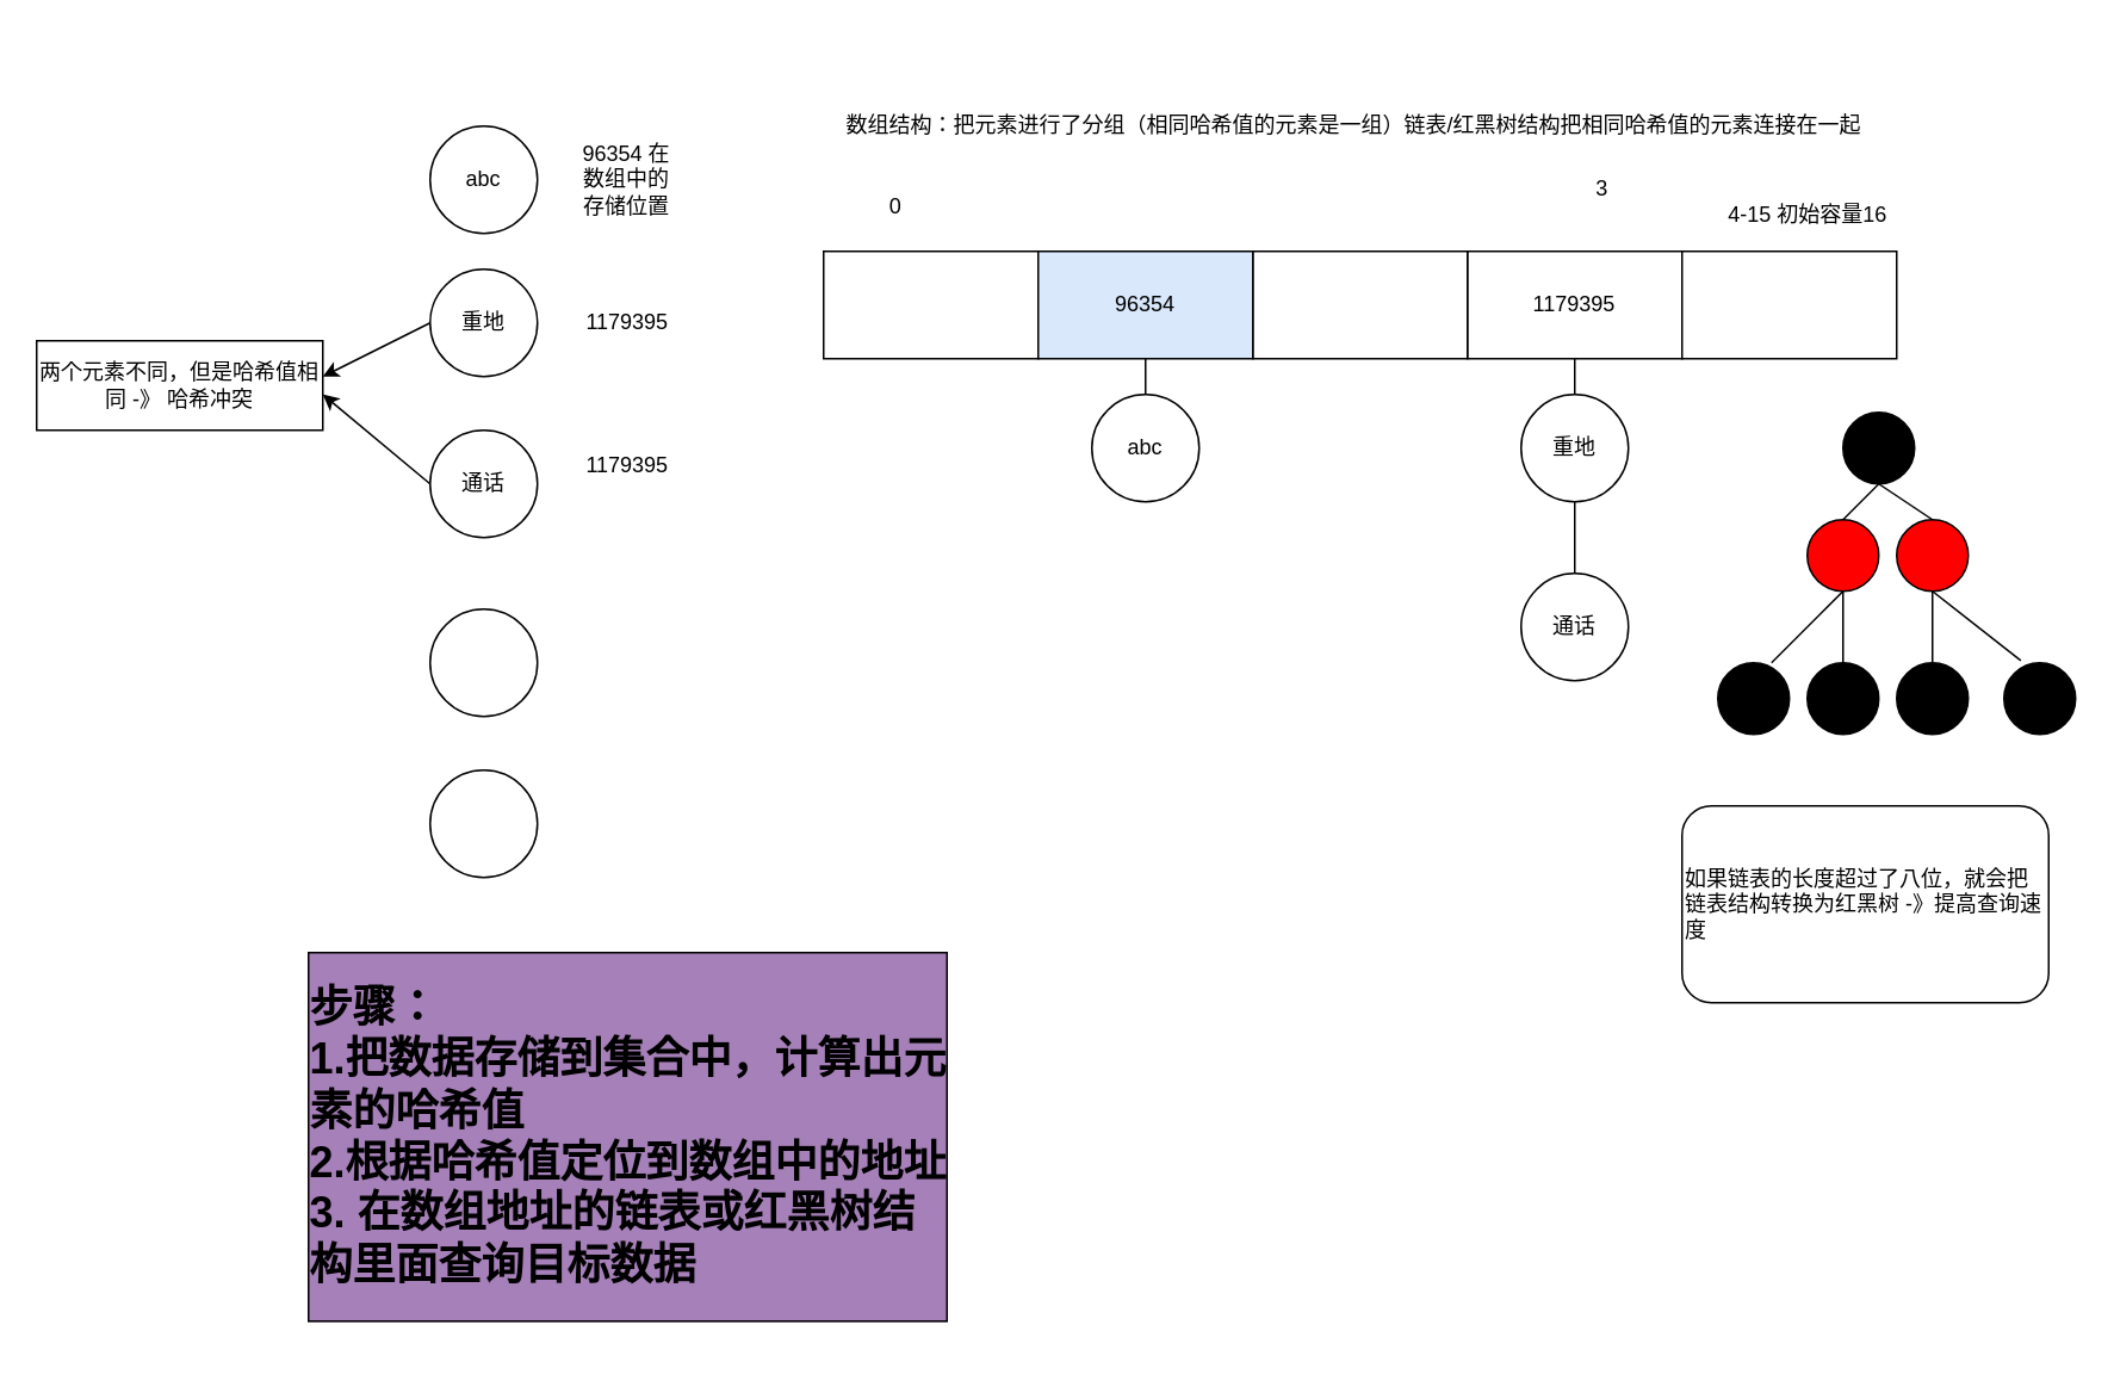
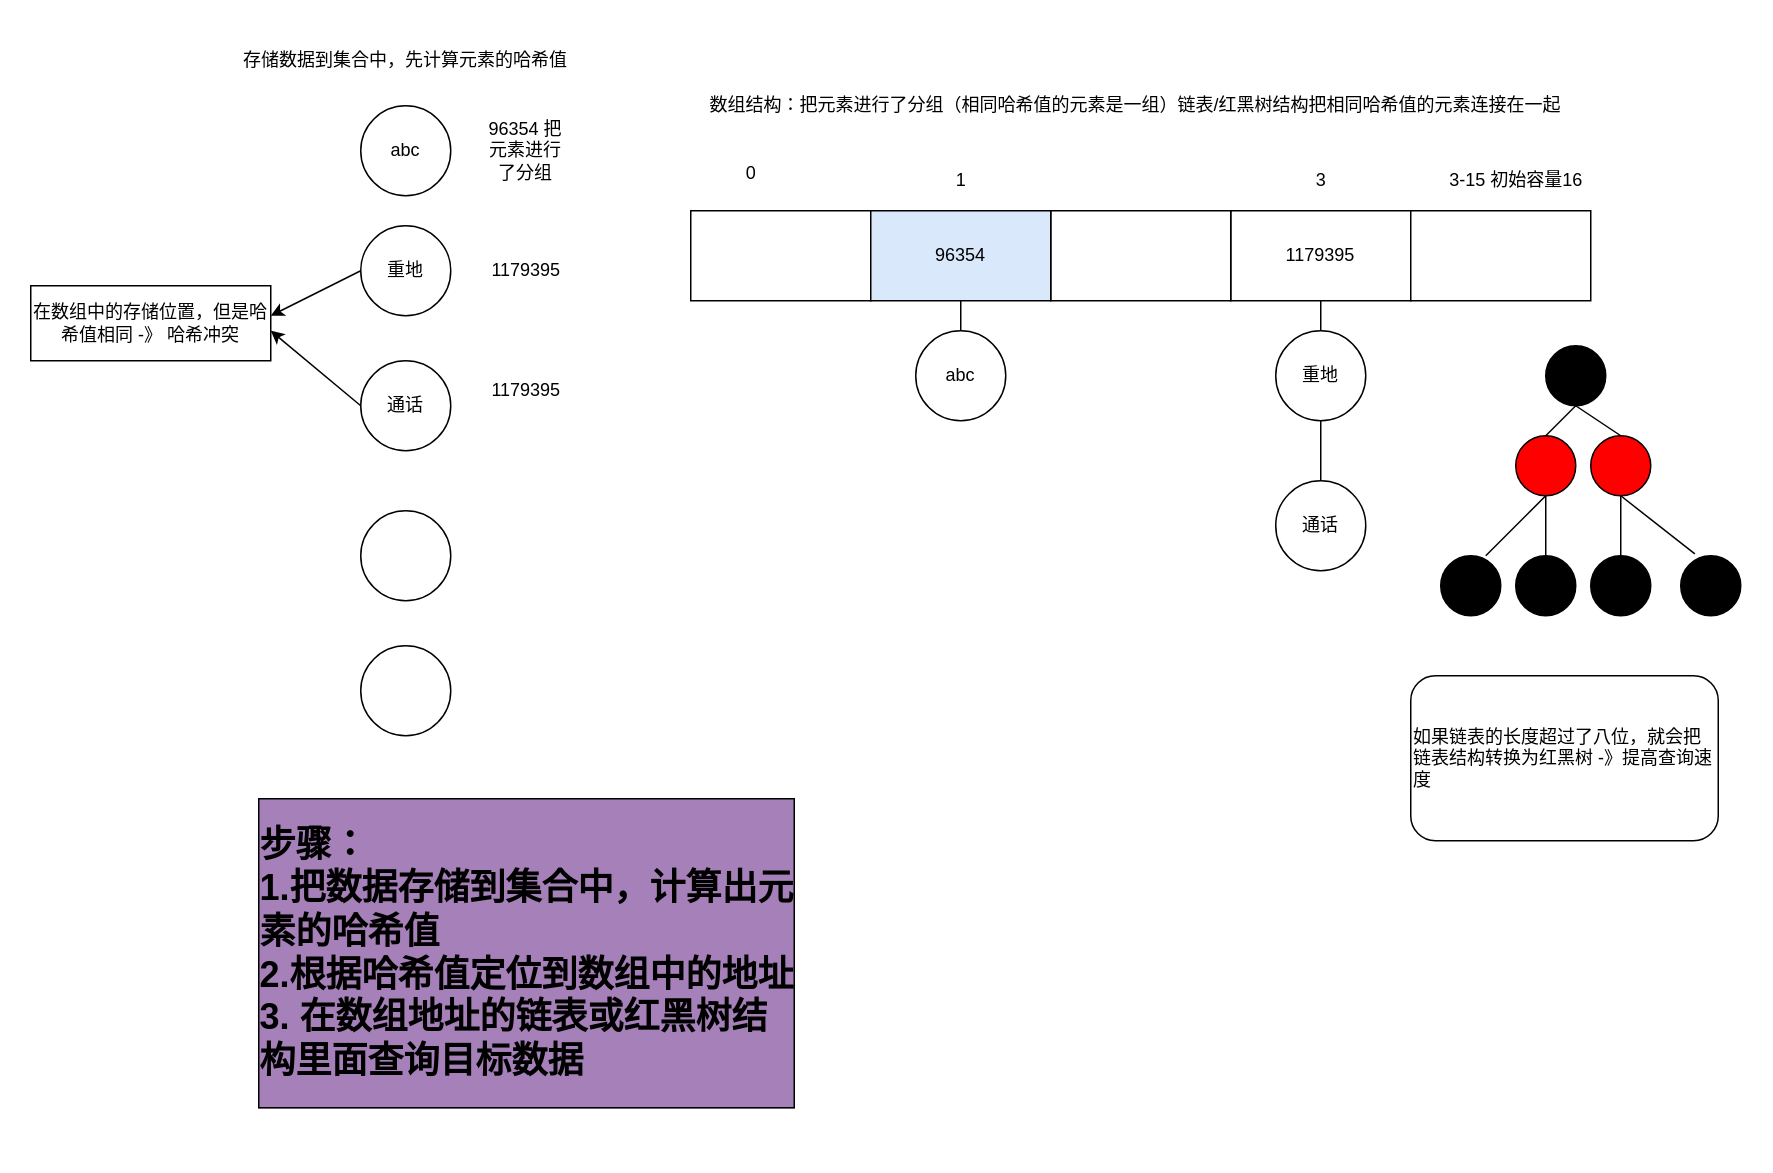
  <mxCell id="0" />
  <mxCell id="1" parent="0" />
  <mxCell id="2" value="" style="whiteSpace=wrap;html=1;" parent="1" vertex="1"><mxGeometry x="460" y="140" width="120" height="60" as="geometry" /></mxCell>
  <mxCell id="3" value="1179395" style="whiteSpace=wrap;html=1;" parent="1" vertex="1"><mxGeometry x="820" y="140" width="120" height="60" as="geometry" /></mxCell>
  <mxCell id="4" value="" style="whiteSpace=wrap;html=1;" parent="1" vertex="1"><mxGeometry x="700" y="140" width="120" height="60" as="geometry" /></mxCell>
  <mxCell id="5" value="96354" style="whiteSpace=wrap;html=1;fillColor=#dae8fc;" parent="1" vertex="1"><mxGeometry x="580" y="140" width="120" height="60" as="geometry" /></mxCell>
  <mxCell id="6" value="&amp;nbsp;数组结构：把元素进行了分组（相同哈希值的元素是一组）链表/红黑树结构把相同哈希值的元素连接在一起" style="text;html=1;strokeColor=none;fillColor=none;align=center;verticalAlign=middle;whiteSpace=wrap;" parent="1" vertex="1"><mxGeometry x="400" y="55" width="710" height="30" as="geometry" /></mxCell>
  <mxCell id="7" value="0" style="text;html=1;align=center;verticalAlign=middle;resizable=0;points=[];autosize=1;strokeColor=none;fillColor=none;" parent="1" vertex="1"><mxGeometry x="490" y="105" width="20" height="20" as="geometry" /></mxCell>
- <mxCell id="9" value="3" style="text;html=1;align=center;verticalAlign=middle;resizable=0;points=[];autosize=1;strokeColor=none;fillColor=none;" parent="1" vertex="1"><mxGeometry x="885" y="95" width="20" height="20" as="geometry" /></mxCell>
+ <mxCell id="8" value="1" style="text;html=1;align=center;verticalAlign=middle;resizable=0;points=[];autosize=1;strokeColor=none;fillColor=none;" parent="1" vertex="1"><mxGeometry x="630" y="110" width="20" height="20" as="geometry" /></mxCell>
+ <mxCell id="9" value="3" style="text;html=1;align=center;verticalAlign=middle;resizable=0;points=[];autosize=1;strokeColor=none;fillColor=none;" parent="1" vertex="1"><mxGeometry x="870" y="110" width="20" height="20" as="geometry" /></mxCell>
  <mxCell id="10" value="" style="whiteSpace=wrap;html=1;" parent="1" vertex="1"><mxGeometry x="940" y="140" width="120" height="60" as="geometry" /></mxCell>
- <mxCell id="11" value="4-15 初始容量16" style="text;html=1;align=center;verticalAlign=middle;resizable=0;points=[];autosize=1;strokeColor=none;fillColor=none;" parent="1" vertex="1"><mxGeometry x="960" y="110" width="100" height="20" as="geometry" /></mxCell>
+ <mxCell id="11" value="3-15 初始容量16" style="text;html=1;align=center;verticalAlign=middle;resizable=0;points=[];autosize=1;strokeColor=none;fillColor=none;" parent="1" vertex="1"><mxGeometry x="960" y="110" width="100" height="20" as="geometry" /></mxCell>
  <mxCell id="12" value="重地" style="ellipse;whiteSpace=wrap;html=1;" vertex="1" parent="1"><mxGeometry x="240" y="150" width="60" height="60" as="geometry" /></mxCell>
  <mxCell id="13" value="" style="ellipse;whiteSpace=wrap;html=1;" vertex="1" parent="1"><mxGeometry x="240" y="430" width="60" height="60" as="geometry" /></mxCell>
  <mxCell id="14" value="abc" style="ellipse;whiteSpace=wrap;html=1;" vertex="1" parent="1"><mxGeometry x="240" y="70" width="60" height="60" as="geometry" /></mxCell>
  <mxCell id="15" value="通话" style="ellipse;whiteSpace=wrap;html=1;" vertex="1" parent="1"><mxGeometry x="240" y="240" width="60" height="60" as="geometry" /></mxCell>
  <mxCell id="16" value="" style="ellipse;whiteSpace=wrap;html=1;" vertex="1" parent="1"><mxGeometry x="240" y="340" width="60" height="60" as="geometry" /></mxCell>
- <mxCell id="18" value="96354 在数组中的存储位置" style="text;html=1;strokeColor=none;fillColor=none;align=center;verticalAlign=middle;whiteSpace=wrap;" vertex="1" parent="1"><mxGeometry x="320" y="85" width="60" height="30" as="geometry" /></mxCell>
+ <mxCell id="17" value="存储数据到集合中，先计算元素的哈希值" style="text;html=1;strokeColor=none;fillColor=none;align=center;verticalAlign=middle;whiteSpace=wrap;" vertex="1" parent="1"><mxGeometry x="150" y="20" width="240" height="40" as="geometry" /></mxCell>
+ <mxCell id="18" value="96354 把元素进行了分组" style="text;html=1;strokeColor=none;fillColor=none;align=center;verticalAlign=middle;whiteSpace=wrap;" vertex="1" parent="1"><mxGeometry x="320" y="85" width="60" height="30" as="geometry" /></mxCell>
  <mxCell id="19" value="重地" style="ellipse;whiteSpace=wrap;html=1;" vertex="1" parent="1"><mxGeometry x="850" y="220" width="60" height="60" as="geometry" /></mxCell>
  <mxCell id="20" value="abc" style="ellipse;whiteSpace=wrap;html=1;" vertex="1" parent="1"><mxGeometry x="610" y="220" width="60" height="60" as="geometry" /></mxCell>
  <mxCell id="21" value="1179395" style="text;html=1;align=center;verticalAlign=middle;resizable=0;points=[];autosize=1;strokeColor=none;fillColor=none;" vertex="1" parent="1"><mxGeometry x="320" y="170" width="60" height="20" as="geometry" /></mxCell>
  <mxCell id="22" value="1179395" style="text;html=1;align=center;verticalAlign=middle;resizable=0;points=[];autosize=1;strokeColor=none;fillColor=none;" vertex="1" parent="1"><mxGeometry x="320" y="250" width="60" height="20" as="geometry" /></mxCell>
  <mxCell id="23" value="" style="endArrow=classic;html=1;exitX=0;exitY=0.5;exitDx=0;exitDy=0;" edge="1" parent="1" source="12"><mxGeometry width="50" height="50" relative="1" as="geometry"><mxPoint x="170" y="160" as="sourcePoint" /><mxPoint x="180" y="210" as="targetPoint" /><Array as="points"><mxPoint x="240" y="180" /></Array></mxGeometry></mxCell>
  <mxCell id="24" value="" style="endArrow=classic;html=1;" edge="1" parent="1"><mxGeometry width="50" height="50" relative="1" as="geometry"><mxPoint x="240" y="270" as="sourcePoint" /><mxPoint x="180" y="220" as="targetPoint" /><Array as="points"><mxPoint x="240" y="270" /></Array></mxGeometry></mxCell>
- <mxCell id="25" value="两个元素不同，但是哈希值相同 -》 哈希冲突" style="whiteSpace=wrap;html=1;" vertex="1" parent="1"><mxGeometry x="20" y="190" width="160" height="50" as="geometry" /></mxCell>
+ <mxCell id="25" value="在数组中的存储位置，但是哈希值相同 -》 哈希冲突" style="whiteSpace=wrap;html=1;" vertex="1" parent="1"><mxGeometry x="20" y="190" width="160" height="50" as="geometry" /></mxCell>
  <mxCell id="26" value="通话" style="ellipse;whiteSpace=wrap;html=1;" vertex="1" parent="1"><mxGeometry x="850" y="320" width="60" height="60" as="geometry" /></mxCell>
  <mxCell id="27" value="" style="endArrow=none;html=1;" edge="1" parent="1"><mxGeometry width="50" height="50" relative="1" as="geometry"><mxPoint x="640" y="220" as="sourcePoint" /><mxPoint x="640" y="200" as="targetPoint" /></mxGeometry></mxCell>
  <mxCell id="28" value="" style="endArrow=none;html=1;exitX=0.5;exitY=0;exitDx=0;exitDy=0;entryX=0.5;entryY=1;entryDx=0;entryDy=0;" edge="1" parent="1" source="19" target="3"><mxGeometry width="50" height="50" relative="1" as="geometry"><mxPoint x="650" y="230" as="sourcePoint" /><mxPoint x="650" y="210" as="targetPoint" /></mxGeometry></mxCell>
  <mxCell id="29" value="" style="endArrow=none;html=1;exitX=0.5;exitY=0;exitDx=0;exitDy=0;entryX=0.5;entryY=1;entryDx=0;entryDy=0;" edge="1" parent="1" source="26" target="19"><mxGeometry width="50" height="50" relative="1" as="geometry"><mxPoint x="660" y="240" as="sourcePoint" /><mxPoint x="660" y="220" as="targetPoint" /></mxGeometry></mxCell>
  <mxCell id="30" value="&lt;h1&gt;步骤：&lt;br&gt;1.把数据存储到集合中，计算出元素的哈希值&lt;br&gt;2.根据哈希值定位到数组中的地址&lt;br&gt;3. 在数组地址的链表或红黑树结构里面查询目标数据&lt;/h1&gt;" style="text;html=1;strokeColor=none;fillColor=none;align=left;verticalAlign=middle;whiteSpace=wrap;labelBorderColor=default;labelBackgroundColor=#A680B8;" vertex="1" parent="1"><mxGeometry x="170" y="510" width="360" height="250" as="geometry" /></mxCell>
  <mxCell id="31" value="" style="ellipse;whiteSpace=wrap;html=1;aspect=fixed;labelBackgroundColor=#A680B8;labelBorderColor=default;fillColor=#000000;" vertex="1" parent="1"><mxGeometry x="1030" y="230" width="40" height="40" as="geometry" /></mxCell>
  <mxCell id="32" value="" style="ellipse;whiteSpace=wrap;html=1;aspect=fixed;labelBackgroundColor=#A680B8;labelBorderColor=default;fillColor=#FF0000;" vertex="1" parent="1"><mxGeometry x="1060" y="290" width="40" height="40" as="geometry" /></mxCell>
  <mxCell id="33" value="" style="ellipse;whiteSpace=wrap;html=1;aspect=fixed;labelBackgroundColor=#A680B8;labelBorderColor=default;fillColor=#FF0000;" vertex="1" parent="1"><mxGeometry x="1010" y="290" width="40" height="40" as="geometry" /></mxCell>
  <mxCell id="34" value="" style="ellipse;whiteSpace=wrap;html=1;aspect=fixed;labelBackgroundColor=#A680B8;labelBorderColor=default;fillColor=#000000;" vertex="1" parent="1"><mxGeometry x="1010" y="370" width="40" height="40" as="geometry" /></mxCell>
  <mxCell id="35" value="" style="ellipse;whiteSpace=wrap;html=1;aspect=fixed;labelBackgroundColor=#A680B8;labelBorderColor=default;fillColor=#000000;" vertex="1" parent="1"><mxGeometry x="960" y="370" width="40" height="40" as="geometry" /></mxCell>
  <mxCell id="36" value="" style="ellipse;whiteSpace=wrap;html=1;aspect=fixed;labelBackgroundColor=#A680B8;labelBorderColor=default;strokeColor=#000000;fillColor=#000000;" vertex="1" parent="1"><mxGeometry x="1060" y="370" width="40" height="40" as="geometry" /></mxCell>
  <mxCell id="37" value="" style="ellipse;whiteSpace=wrap;html=1;aspect=fixed;labelBackgroundColor=#A680B8;labelBorderColor=default;fillColor=#000000;" vertex="1" parent="1"><mxGeometry x="1120" y="370" width="40" height="40" as="geometry" /></mxCell>
  <mxCell id="38" value="" style="endArrow=none;html=1;rounded=0;exitX=0.5;exitY=0;exitDx=0;exitDy=0;entryX=0.5;entryY=1;entryDx=0;entryDy=0;" edge="1" parent="1" source="33" target="31"><mxGeometry width="50" height="50" relative="1" as="geometry"><mxPoint x="1015" y="295" as="sourcePoint" /><mxPoint x="1040" y="270" as="targetPoint" /></mxGeometry></mxCell>
  <mxCell id="39" value="" style="endArrow=none;html=1;rounded=0;exitX=0.5;exitY=0;exitDx=0;exitDy=0;" edge="1" parent="1" source="32"><mxGeometry width="50" height="50" relative="1" as="geometry"><mxPoint x="1020" y="300" as="sourcePoint" /><mxPoint x="1050" y="270" as="targetPoint" /></mxGeometry></mxCell>
  <mxCell id="40" value="" style="endArrow=none;html=1;rounded=0;exitX=0.75;exitY=0;exitDx=0;exitDy=0;entryX=0.5;entryY=1;entryDx=0;entryDy=0;exitPerimeter=0;" edge="1" parent="1" source="35" target="33"><mxGeometry width="50" height="50" relative="1" as="geometry"><mxPoint x="1030" y="310" as="sourcePoint" /><mxPoint x="1070" y="290" as="targetPoint" /></mxGeometry></mxCell>
  <mxCell id="41" value="" style="endArrow=none;html=1;rounded=0;exitX=0.5;exitY=1;exitDx=0;exitDy=0;entryX=0.5;entryY=0;entryDx=0;entryDy=0;" edge="1" parent="1" source="33" target="34"><mxGeometry width="50" height="50" relative="1" as="geometry"><mxPoint x="1040" y="320" as="sourcePoint" /><mxPoint x="1080" y="300" as="targetPoint" /></mxGeometry></mxCell>
  <mxCell id="42" value="" style="endArrow=none;html=1;rounded=0;exitX=0.5;exitY=0;exitDx=0;exitDy=0;entryX=0.5;entryY=1;entryDx=0;entryDy=0;" edge="1" parent="1" source="36" target="32"><mxGeometry width="50" height="50" relative="1" as="geometry"><mxPoint x="1050" y="330" as="sourcePoint" /><mxPoint x="1090" y="310" as="targetPoint" /></mxGeometry></mxCell>
  <mxCell id="43" value="" style="endArrow=none;html=1;rounded=0;entryX=0.235;entryY=-0.03;entryDx=0;entryDy=0;entryPerimeter=0;exitX=0.5;exitY=1;exitDx=0;exitDy=0;" edge="1" parent="1" source="32" target="37"><mxGeometry width="50" height="50" relative="1" as="geometry"><mxPoint x="1110" y="340" as="sourcePoint" /><mxPoint x="1100" y="320" as="targetPoint" /></mxGeometry></mxCell>
  <mxCell id="44" value="如果链表的长度超过了八位，就会把链表结构转换为红黑树 -》提高查询速度" style="rounded=1;whiteSpace=wrap;html=1;strokeColor=#000000;fillColor=#FFFFFF;align=left;" vertex="1" parent="1"><mxGeometry x="940" y="450" width="205" height="110" as="geometry" /></mxCell>
